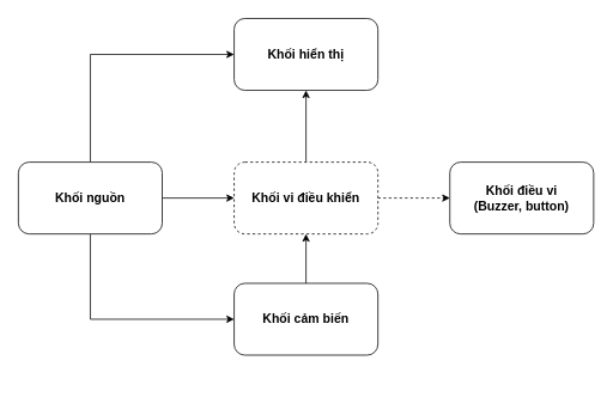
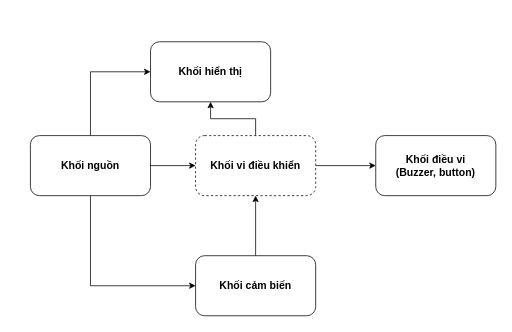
  <mxCell id="0" />
  <mxCell id="1" parent="0" />
  <mxCell id="2" style="edgeStyle=orthogonalEdgeStyle;rounded=0;orthogonalLoop=1;jettySize=auto;html=1;exitX=0.5;exitY=0;exitDx=0;exitDy=0;entryX=0.5;entryY=1;entryDx=0;entryDy=0;fontStyle=1;fontSize=14;" edge="1" parent="1" source="4" target="5"><mxGeometry relative="1" as="geometry" /></mxCell>
- <mxCell id="3" style="edgeStyle=orthogonalEdgeStyle;rounded=0;orthogonalLoop=1;jettySize=auto;html=1;exitX=1;exitY=0.5;exitDx=0;exitDy=0;entryX=0;entryY=0.5;entryDx=0;entryDy=0;fontStyle=1;fontSize=14;dashed=1;" edge="1" parent="1" source="4" target="12"><mxGeometry relative="1" as="geometry" /></mxCell>
+ <mxCell id="3" style="edgeStyle=orthogonalEdgeStyle;rounded=0;orthogonalLoop=1;jettySize=auto;html=1;exitX=1;exitY=0.5;exitDx=0;exitDy=0;entryX=0;entryY=0.5;entryDx=0;entryDy=0;fontStyle=1;fontSize=14;" edge="1" parent="1" source="4" target="12"><mxGeometry relative="1" as="geometry" /></mxCell>
  <mxCell id="4" value="Khối vi điều khiển" style="rounded=1;whiteSpace=wrap;html=1;fontStyle=1;fontSize=14;dashed=1;" vertex="1" parent="1"><mxGeometry x="260" y="180" width="160" height="80" as="geometry" /></mxCell>
- <mxCell id="5" value="Khối hiển thị" style="rounded=1;whiteSpace=wrap;html=1;fontStyle=1;fontSize=14;" vertex="1" parent="1"><mxGeometry x="260" y="20" width="160" height="80" as="geometry" /></mxCell>
+ <mxCell id="5" value="Khối hiển thị" style="rounded=1;whiteSpace=wrap;html=1;fontStyle=1;fontSize=14;" vertex="1" parent="1"><mxGeometry x="200" y="55" width="160" height="80" as="geometry" /></mxCell>
  <mxCell id="6" style="edgeStyle=orthogonalEdgeStyle;rounded=0;orthogonalLoop=1;jettySize=auto;html=1;exitX=1;exitY=0.5;exitDx=0;exitDy=0;entryX=0;entryY=0.5;entryDx=0;entryDy=0;fontStyle=1;fontSize=14;" edge="1" parent="1" source="9" target="4"><mxGeometry relative="1" as="geometry" /></mxCell>
  <mxCell id="7" style="edgeStyle=orthogonalEdgeStyle;rounded=0;orthogonalLoop=1;jettySize=auto;html=1;exitX=0.5;exitY=0;exitDx=0;exitDy=0;entryX=0;entryY=0.5;entryDx=0;entryDy=0;fontStyle=1;fontSize=14;" edge="1" parent="1" source="9" target="5"><mxGeometry relative="1" as="geometry" /></mxCell>
  <mxCell id="8" style="edgeStyle=orthogonalEdgeStyle;rounded=0;orthogonalLoop=1;jettySize=auto;html=1;exitX=0.5;exitY=1;exitDx=0;exitDy=0;entryX=0;entryY=0.5;entryDx=0;entryDy=0;fontStyle=1;fontSize=14;" edge="1" parent="1" source="9" target="11"><mxGeometry relative="1" as="geometry" /></mxCell>
- <mxCell id="9" value="Khối nguồn" style="rounded=1;whiteSpace=wrap;html=1;fontStyle=1;fontSize=14;" vertex="1" parent="1"><mxGeometry x="20" y="180" width="160" height="80" as="geometry" /></mxCell>
+ <mxCell id="9" value="Khối nguồn" style="rounded=1;whiteSpace=wrap;html=1;fontStyle=1;fontSize=14;" vertex="1" parent="1"><mxGeometry x="40" y="180" width="160" height="80" as="geometry" /></mxCell>
  <mxCell id="10" style="edgeStyle=orthogonalEdgeStyle;rounded=0;orthogonalLoop=1;jettySize=auto;html=1;exitX=0.5;exitY=0;exitDx=0;exitDy=0;fontStyle=1;fontSize=14;" edge="1" parent="1" source="11" target="4"><mxGeometry relative="1" as="geometry" /></mxCell>
- <mxCell id="11" value="Khối cảm biến" style="rounded=1;whiteSpace=wrap;html=1;fontStyle=1;fontSize=14;" vertex="1" parent="1"><mxGeometry x="260" y="315" width="160" height="80" as="geometry" /></mxCell>
+ <mxCell id="11" value="Khối cảm biến" style="rounded=1;whiteSpace=wrap;html=1;fontStyle=1;fontSize=14;" vertex="1" parent="1"><mxGeometry x="260" y="340" width="160" height="80" as="geometry" /></mxCell>
  <mxCell id="12" value="Khối điều vi&lt;div style=&quot;font-size: 14px;&quot;&gt;(Buzzer, button)&lt;/div&gt;" style="rounded=1;whiteSpace=wrap;html=1;fontStyle=1;fontSize=14;" vertex="1" parent="1"><mxGeometry x="500" y="180" width="160" height="80" as="geometry" /></mxCell>
